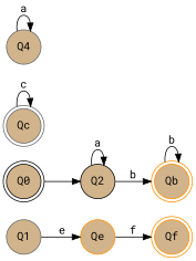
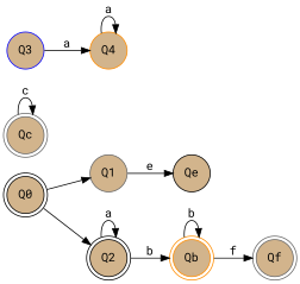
  digraph {
    fontname="Roboto Mono"
    initialstate=Q0
    rankdir=LR
    node [color=gray40 fillcolor=tan fontname="Roboto Mono" shape=circle style=filled]
    edge [fontname="Roboto Mono"]
-   Qf [color=darkorange shape=doublecircle]
+   Qf [shape=doublecircle]
    Qb [color=darkorange shape=doublecircle]
    Qc [shape=doublecircle]
    Q0 [color=black shape=doublecircle]
    Q1
-   Q2 [color=black]
-   Qe [color=darkorange]
-   Q4
+   Q2 [color=black shape=doublecircle]
+   Qe [color=black]
+   Q3 [color=blue]
+   Q4 [color=darkorange]
    Qb -> Qb [label=b]
    Qc -> Qc [label=c]
+   Q0 -> Q1
    Q0 -> Q2
    Q1 -> Qe [label=e]
    Q2 -> Qb [label=b]
    Q2 -> Q2 [label=a]
-   Qe -> Qf [label=f]
+   Qb -> Qf [label=f]
+   Q3 -> Q4 [label=a]
    Q4 -> Q4 [label=a]
  }
